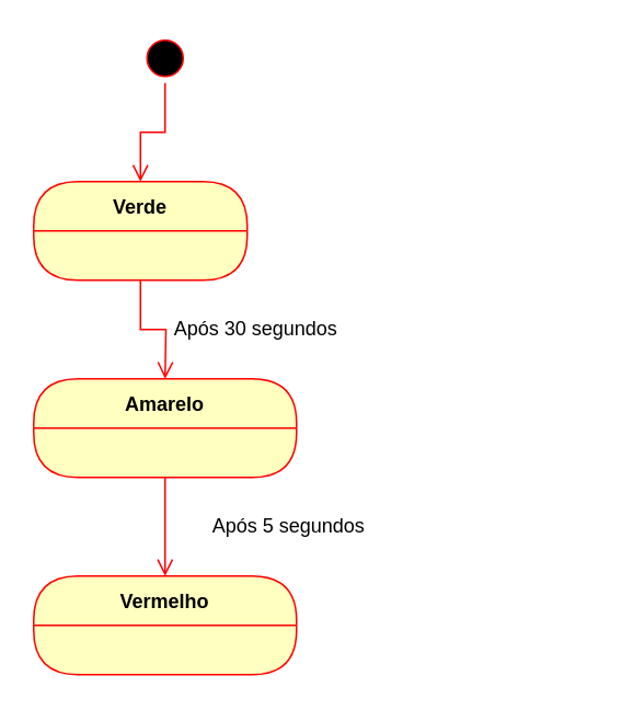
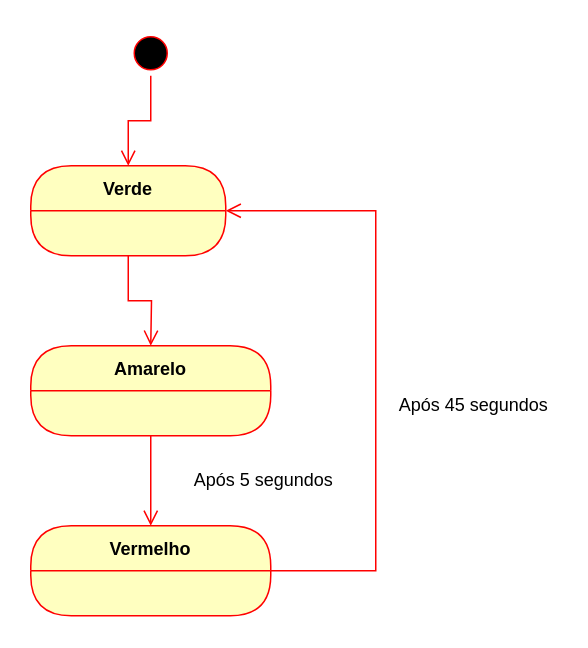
  <mxCell id="0" />
  <mxCell id="1" parent="0" />
  <mxCell id="2" value="" style="ellipse;html=1;shape=startState;fillColor=#000000;strokeColor=#ff0000;" vertex="1" parent="1"><mxGeometry x="85" y="20" width="30" height="30" as="geometry" /></mxCell>
  <mxCell id="3" value="" style="edgeStyle=orthogonalEdgeStyle;html=1;verticalAlign=bottom;endArrow=open;endSize=8;strokeColor=#ff0000;rounded=0;entryX=0.5;entryY=0;entryDx=0;entryDy=0;" edge="1" source="2" parent="1" target="4"><mxGeometry relative="1" as="geometry"><mxPoint x="85" y="110" as="targetPoint" /></mxGeometry></mxCell>
  <mxCell id="4" value="Verde" style="swimlane;fontStyle=1;align=center;verticalAlign=middle;childLayout=stackLayout;horizontal=1;startSize=30;horizontalStack=0;resizeParent=0;resizeLast=1;container=0;fontColor=#000000;collapsible=0;rounded=1;arcSize=30;strokeColor=#ff0000;fillColor=#ffffc0;swimlaneFillColor=#ffffc0;dropTarget=0;" vertex="1" parent="1"><mxGeometry x="20" y="110" width="130" height="60" as="geometry" /></mxCell>
  <mxCell id="5" value="" style="edgeStyle=orthogonalEdgeStyle;html=1;verticalAlign=bottom;endArrow=open;endSize=8;strokeColor=#ff0000;rounded=0;" edge="1" source="4" parent="1"><mxGeometry relative="1" as="geometry"><mxPoint x="100" y="230" as="targetPoint" /></mxGeometry></mxCell>
- <mxCell id="6" value="Após 30 segundos" style="text;html=1;align=center;verticalAlign=middle;resizable=0;points=[];autosize=1;strokeColor=none;fillColor=none;" vertex="1" parent="1"><mxGeometry x="100" y="190" width="110" height="20" as="geometry" /></mxCell>
  <mxCell id="7" value="Amarelo" style="swimlane;fontStyle=1;align=center;verticalAlign=middle;childLayout=stackLayout;horizontal=1;startSize=30;horizontalStack=0;resizeParent=0;resizeLast=1;container=0;fontColor=#000000;collapsible=0;rounded=1;arcSize=30;strokeColor=#ff0000;fillColor=#ffffc0;swimlaneFillColor=#ffffc0;dropTarget=0;" vertex="1" parent="1"><mxGeometry x="20" y="230" width="160" height="60" as="geometry" /></mxCell>
  <mxCell id="8" value="" style="edgeStyle=orthogonalEdgeStyle;html=1;verticalAlign=bottom;endArrow=open;endSize=8;strokeColor=#ff0000;rounded=0;" edge="1" parent="1" source="7"><mxGeometry relative="1" as="geometry"><mxPoint x="100" y="350" as="targetPoint" /></mxGeometry></mxCell>
  <mxCell id="9" value="Após 5 segundos" style="text;html=1;align=center;verticalAlign=middle;resizable=0;points=[];autosize=1;strokeColor=none;fillColor=none;" vertex="1" parent="1"><mxGeometry x="120" y="310" width="110" height="20" as="geometry" /></mxCell>
  <mxCell id="10" value="Vermelho" style="swimlane;fontStyle=1;align=center;verticalAlign=middle;childLayout=stackLayout;horizontal=1;startSize=30;horizontalStack=0;resizeParent=0;resizeLast=1;container=0;fontColor=#000000;collapsible=0;rounded=1;arcSize=30;strokeColor=#ff0000;fillColor=#ffffc0;swimlaneFillColor=#ffffc0;dropTarget=0;" vertex="1" parent="1"><mxGeometry x="20" y="350" width="160" height="60" as="geometry" /></mxCell>
+ <mxCell id="11" value="" style="edgeStyle=orthogonalEdgeStyle;html=1;verticalAlign=bottom;endArrow=open;endSize=8;strokeColor=#ff0000;rounded=0;entryX=1;entryY=0.5;entryDx=0;entryDy=0;" edge="1" parent="1" source="10" target="4"><mxGeometry relative="1" as="geometry"><mxPoint x="110" y="70" as="targetPoint" /><Array as="points"><mxPoint x="250" y="380" /><mxPoint x="250" y="140" /></Array></mxGeometry></mxCell>
+ <mxCell id="12" value="Após 45 segundos" style="text;html=1;align=center;verticalAlign=middle;resizable=0;points=[];autosize=1;strokeColor=none;fillColor=none;" vertex="1" parent="1"><mxGeometry x="260" y="260" width="110" height="20" as="geometry" /></mxCell>
